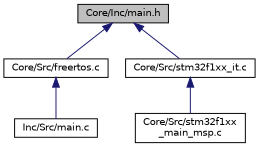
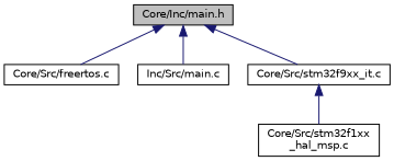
  digraph {
    node [color=black fillcolor=white fontname=Helvetica fontsize=10 shape=record style=filled]
    edge [color=midnightblue dir=back fontname=Helvetica fontsize=10 labelfontname=Helvetica labelfontsize=10 style=solid]
    n1 [fillcolor=grey75 fontcolor=black height=0.2 label="Core/Inc/main.h" width=0.4]
    n2 [height=0.2 label="Core/Src/freertos.c" width=0.4]
    n3 [height=0.2 label="Inc/Src/main.c" width=0.4]
-   n4 [height=0.2 label="Core/Src/stm32f1xx_it.c" width=0.4]
-   n5 [height=0.2 label="Core/Src/stm32f1xx\l_main_msp.c" width=0.4]
+   n4 [height=0.2 label="Core/Src/stm32f9xx_it.c" width=0.4]
+   n5 [height=0.2 label="Core/Src/stm32f1xx\l_hal_msp.c" width=0.4]
    n1 -> n2
-   n2 -> n3
+   n1 -> n3
    n1 -> n4
    n4 -> n5
  }
